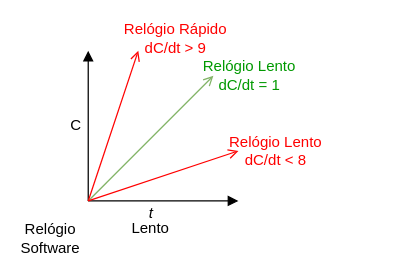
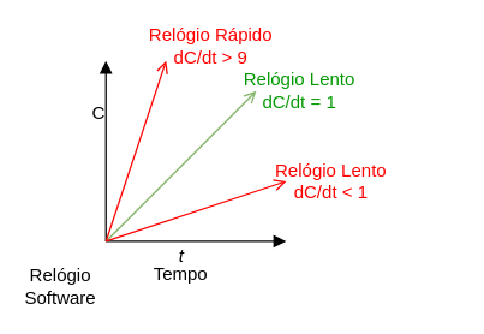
  <mxCell id="0" />
  <mxCell id="1" parent="0" />
  <mxCell id="2" value="" style="endArrow=block;html=1;endFill=1;" edge="1" parent="1"><mxGeometry width="50" height="50" relative="1" as="geometry"><mxPoint x="70" y="160" as="sourcePoint" /><mxPoint x="70" y="40" as="targetPoint" /></mxGeometry></mxCell>
  <mxCell id="3" value="" style="endArrow=block;html=1;endFill=1;" edge="1" parent="1"><mxGeometry width="50" height="50" relative="1" as="geometry"><mxPoint x="70" y="160" as="sourcePoint" /><mxPoint x="190" y="160" as="targetPoint" /></mxGeometry></mxCell>
- <mxCell id="4" value="C" style="text;html=1;align=center;verticalAlign=middle;resizable=0;points=[];autosize=1;" vertex="1" parent="1"><mxGeometry x="50" y="90" width="20" height="20" as="geometry" /></mxCell>
+ <mxCell id="4" value="C" style="text;html=1;align=center;verticalAlign=middle;resizable=0;points=[];autosize=1;" vertex="1" parent="1"><mxGeometry x="55" y="65" width="20" height="20" as="geometry" /></mxCell>
  <mxCell id="5" value="&lt;i&gt;t&lt;/i&gt;" style="text;html=1;align=center;verticalAlign=middle;resizable=0;points=[];autosize=1;" vertex="1" parent="1"><mxGeometry x="110" y="160" width="20" height="20" as="geometry" /></mxCell>
  <mxCell id="6" value="" style="endArrow=open;html=1;fillColor=#d5e8d4;strokeColor=#82b366;endFill=0;" edge="1" parent="1"><mxGeometry width="50" height="50" relative="1" as="geometry"><mxPoint x="70" y="160" as="sourcePoint" /><mxPoint x="170" y="60" as="targetPoint" /></mxGeometry></mxCell>
  <mxCell id="7" value="" style="endArrow=open;html=1;fillColor=#d5e8d4;endFill=0;strokeColor=#FF0000;" edge="1" parent="1"><mxGeometry width="50" height="50" relative="1" as="geometry"><mxPoint x="70" y="160" as="sourcePoint" /><mxPoint x="190" y="120" as="targetPoint" /></mxGeometry></mxCell>
  <mxCell id="8" value="" style="endArrow=open;html=1;fillColor=#d5e8d4;endFill=0;strokeColor=#FF0000;" edge="1" parent="1"><mxGeometry width="50" height="50" relative="1" as="geometry"><mxPoint x="70" y="160" as="sourcePoint" /><mxPoint x="110" y="40" as="targetPoint" /></mxGeometry></mxCell>
- <mxCell id="9" value="Lento" style="text;html=1;strokeColor=none;fillColor=none;align=center;verticalAlign=middle;whiteSpace=wrap;rounded=0;" vertex="1" parent="1"><mxGeometry x="100" y="172" width="40" height="20" as="geometry" /></mxCell>
+ <mxCell id="9" value="Tempo" style="text;html=1;strokeColor=none;fillColor=none;align=center;verticalAlign=middle;whiteSpace=wrap;rounded=0;" vertex="1" parent="1"><mxGeometry x="100" y="172" width="40" height="20" as="geometry" /></mxCell>
  <mxCell id="10" value="Relógio&lt;br&gt;Software" style="text;html=1;strokeColor=none;fillColor=none;align=center;verticalAlign=middle;whiteSpace=wrap;rounded=0;" vertex="1" parent="1"><mxGeometry x="20" y="180" width="40" height="20" as="geometry" /></mxCell>
  <mxCell id="11" value="Relógio Lento&lt;br&gt;dC/dt = 1" style="text;html=1;strokeColor=none;fillColor=none;align=center;verticalAlign=middle;whiteSpace=wrap;rounded=0;fontColor=#009900;" vertex="1" parent="1"><mxGeometry x="119" y="50" width="160" height="20" as="geometry" /></mxCell>
- <mxCell id="12" value="Relógio Lento&lt;br&gt;dC/dt &amp;lt; 8" style="text;html=1;strokeColor=none;fillColor=none;align=center;verticalAlign=middle;whiteSpace=wrap;rounded=0;fontColor=#FF0000;" vertex="1" parent="1"><mxGeometry x="140" y="110" width="160" height="20" as="geometry" /></mxCell>
+ <mxCell id="12" value="Relógio Lento&lt;br&gt;dC/dt &amp;lt; 1" style="text;html=1;strokeColor=none;fillColor=none;align=center;verticalAlign=middle;whiteSpace=wrap;rounded=0;fontColor=#FF0000;" vertex="1" parent="1"><mxGeometry x="140" y="110" width="160" height="20" as="geometry" /></mxCell>
  <mxCell id="13" value="Relógio Rápido&lt;br&gt;dC/dt &amp;gt; 9" style="text;html=1;strokeColor=none;fillColor=none;align=center;verticalAlign=middle;whiteSpace=wrap;rounded=0;fontColor=#FF0000;" vertex="1" parent="1"><mxGeometry x="60" y="20" width="160" height="20" as="geometry" /></mxCell>
